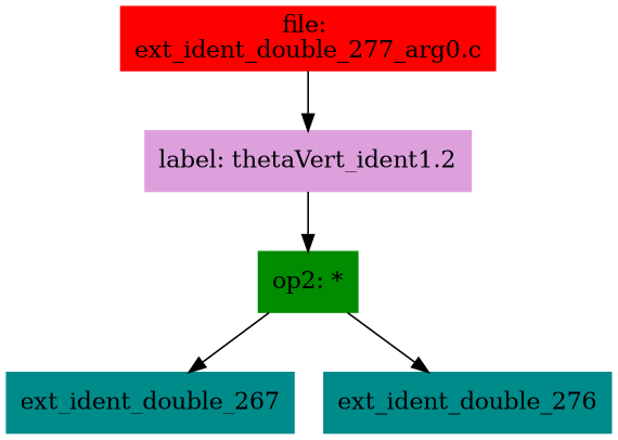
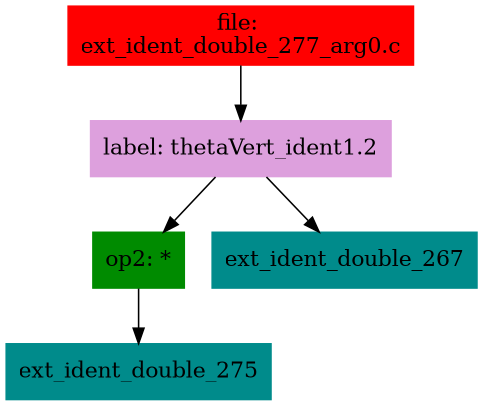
  digraph {
    node [color=cyan4 shape=box style=filled]
    n1 [color=red label="file: \next_ident_double_277_arg0.c"]
    n2 [color=plum label="label: thetaVert_ident1.2"]
    n3 [color=green4 label="op2: *"]
    n4 [label=ext_ident_double_267]
-   n5 [label=ext_ident_double_276]
+   n5 [label=ext_ident_double_275]
    n1 -> n2
    n2 -> n3
-   n3 -> n4
+   n2 -> n4
    n3 -> n5
  }
